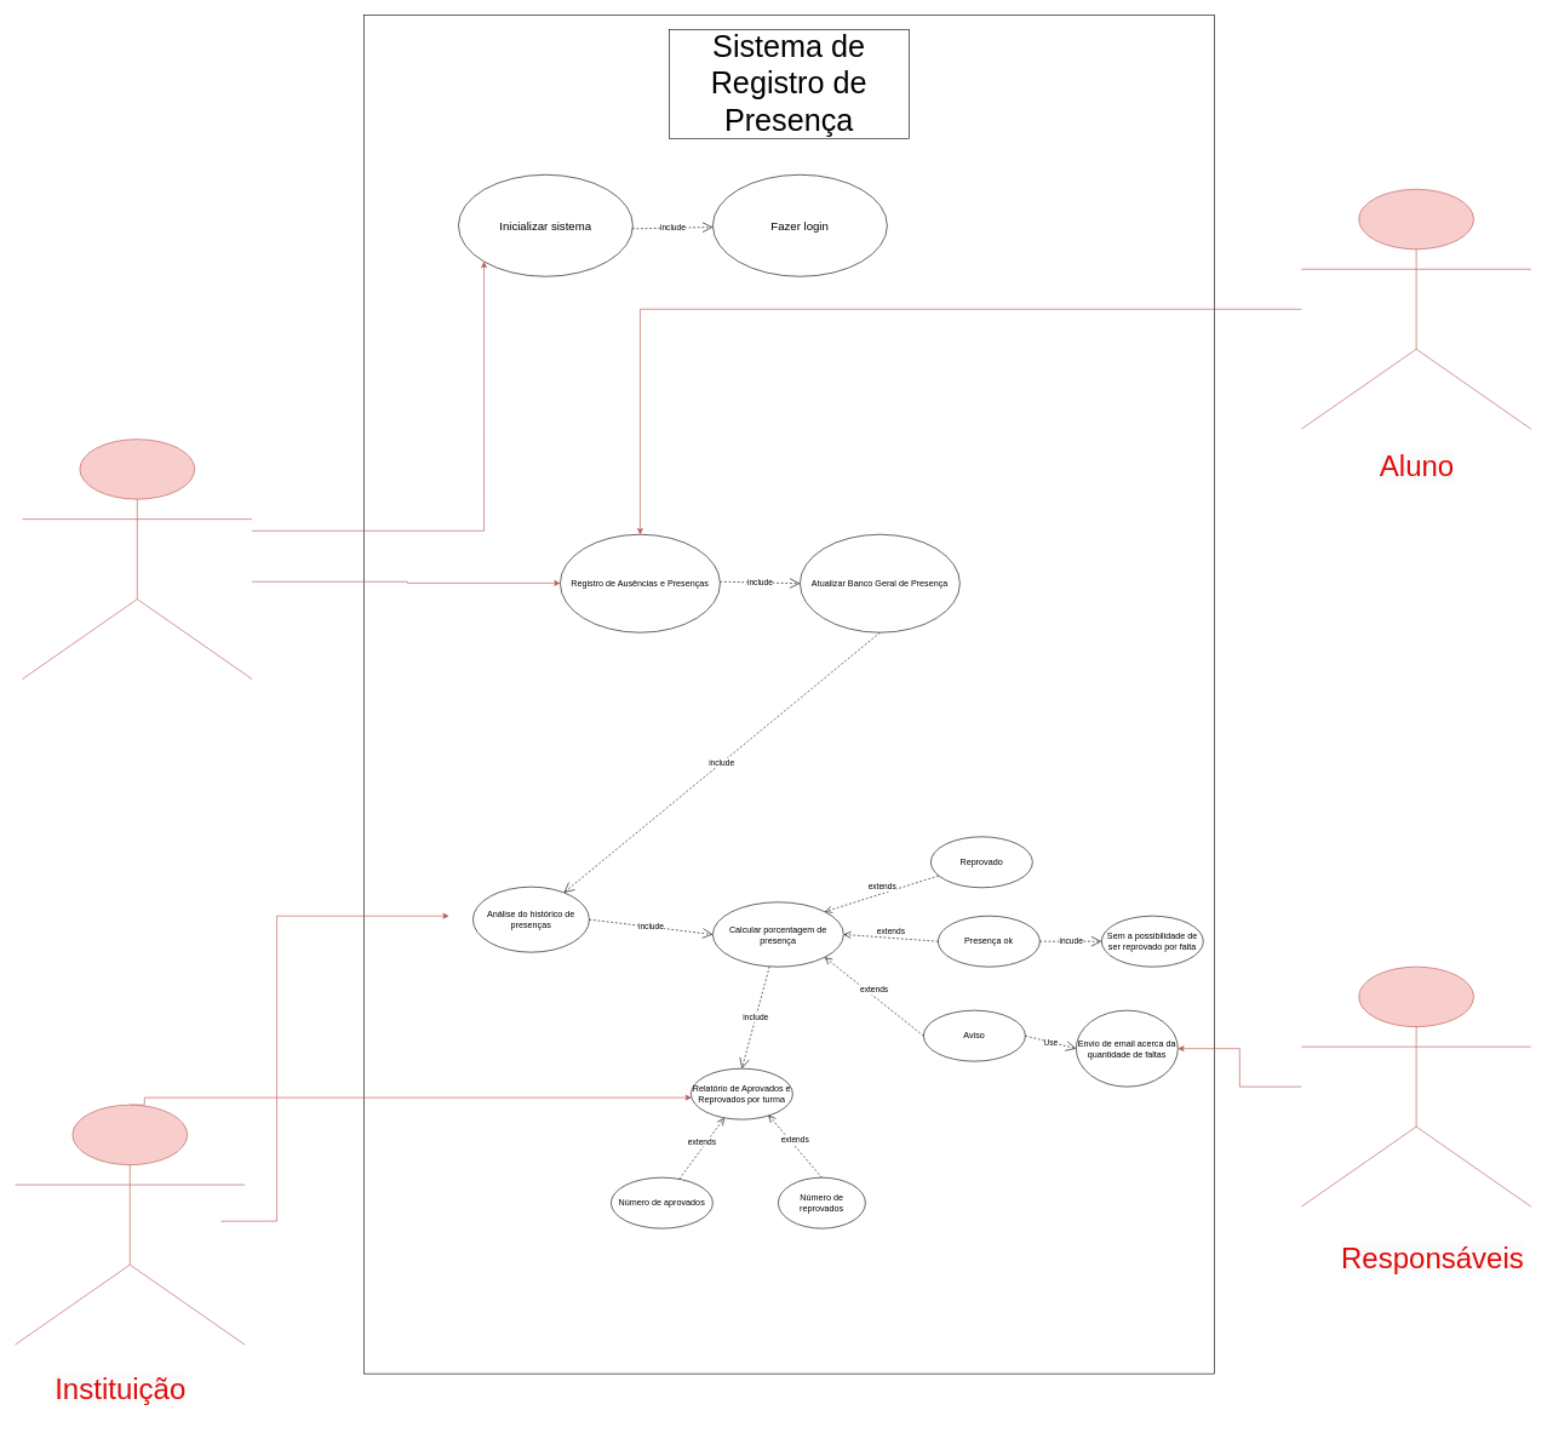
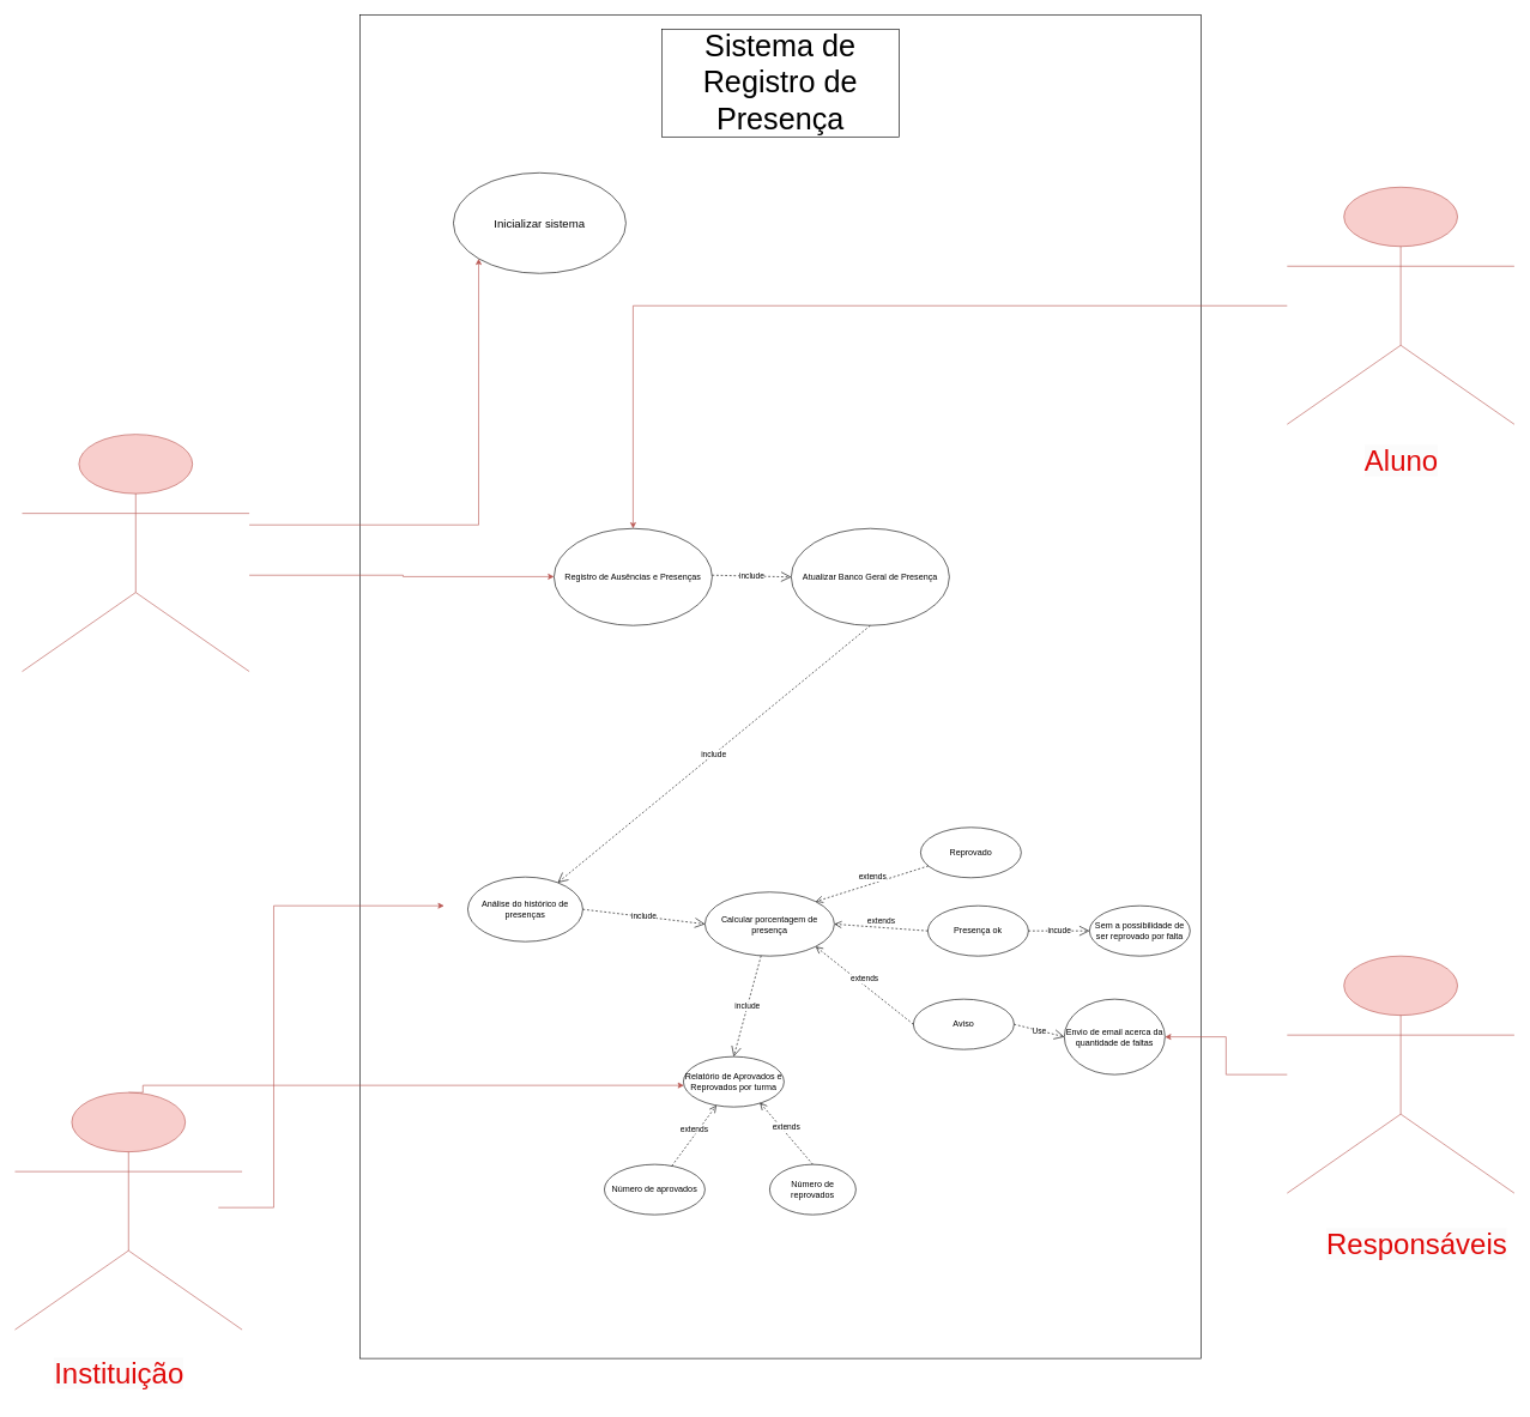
  <mxCell id="0" />
  <mxCell id="1" parent="0" />
  <mxCell id="2" value="" style="html=1;points=[[0,0,0,0,5],[0,1,0,0,-5],[1,0,0,0,5],[1,1,0,0,-5]];perimeter=orthogonalPerimeter;outlineConnect=0;targetShapes=umlLifeline;portConstraint=eastwest;newEdgeStyle={&quot;curved&quot;:0,&quot;rounded&quot;:0};" parent="1" vertex="1"><mxGeometry x="500" y="20" width="1170" height="1870" as="geometry" /></mxCell>
  <mxCell id="3" style="edgeStyle=orthogonalEdgeStyle;rounded=0;orthogonalLoop=1;jettySize=auto;html=1;entryX=0;entryY=1;entryDx=0;entryDy=0;fillColor=#f8cecc;strokeColor=#b85450;" parent="1" source="5" target="10" edge="1"><mxGeometry relative="1" as="geometry"><Array as="points"><mxPoint x="665" y="730" /></Array></mxGeometry></mxCell>
  <mxCell id="4" style="edgeStyle=orthogonalEdgeStyle;rounded=0;orthogonalLoop=1;jettySize=auto;html=1;fillColor=#f8cecc;strokeColor=#b85450;" parent="1" source="5" target="11" edge="1"><mxGeometry relative="1" as="geometry"><Array as="points"><mxPoint x="560" y="800" /><mxPoint x="560" y="802" /></Array></mxGeometry></mxCell>
  <mxCell id="5" value="&lt;div style=&quot;font-size: 40px;&quot;&gt;&lt;br&gt;&lt;/div&gt;" style="shape=umlActor;verticalLabelPosition=bottom;verticalAlign=top;html=1;fillColor=#f8cecc;strokeColor=#b85450;" parent="1" vertex="1"><mxGeometry x="30" y="604" width="316" height="330" as="geometry" /></mxCell>
  <mxCell id="6" style="edgeStyle=orthogonalEdgeStyle;rounded=0;orthogonalLoop=1;jettySize=auto;html=1;fillColor=#f8cecc;strokeColor=#b85450;" parent="1" source="7" target="11" edge="1"><mxGeometry relative="1" as="geometry" /></mxCell>
  <mxCell id="7" value="&lt;div style=&quot;font-size: 40px;&quot;&gt;&lt;br&gt;&lt;/div&gt;" style="shape=umlActor;verticalLabelPosition=bottom;verticalAlign=top;html=1;fillColor=#f8cecc;strokeColor=#b85450;" parent="1" vertex="1"><mxGeometry x="1790" y="260" width="316" height="330" as="geometry" /></mxCell>
  <mxCell id="8" style="edgeStyle=orthogonalEdgeStyle;rounded=0;orthogonalLoop=1;jettySize=auto;html=1;fillColor=#f8cecc;strokeColor=#b85450;" parent="1" source="9" target="29" edge="1"><mxGeometry relative="1" as="geometry" /></mxCell>
  <mxCell id="9" value="&lt;div style=&quot;font-size: 40px;&quot;&gt;&lt;br&gt;&lt;/div&gt;" style="shape=umlActor;verticalLabelPosition=bottom;verticalAlign=top;html=1;fillColor=#f8cecc;strokeColor=#b85450;" parent="1" vertex="1"><mxGeometry x="1790" y="1330" width="316" height="330" as="geometry" /></mxCell>
  <mxCell id="10" value="&lt;font style=&quot;font-size: 16px;&quot;&gt;Inicializar sistema&lt;/font&gt;" style="ellipse;whiteSpace=wrap;html=1;" parent="1" vertex="1"><mxGeometry x="630" y="240" width="240" height="140" as="geometry" /></mxCell>
  <mxCell id="11" value="Registro de Ausências e Presenças" style="ellipse;whiteSpace=wrap;html=1;" parent="1" vertex="1"><mxGeometry x="770" y="735" width="220" height="135" as="geometry" /></mxCell>
  <mxCell id="12" value="Atualizar Banco Geral de Presença" style="ellipse;whiteSpace=wrap;html=1;" parent="1" vertex="1"><mxGeometry x="1100" y="735" width="220" height="135" as="geometry" /></mxCell>
  <mxCell id="13" value="include" style="endArrow=open;endSize=12;dashed=1;html=1;rounded=0;entryX=0;entryY=0.5;entryDx=0;entryDy=0;" parent="1" target="12" edge="1"><mxGeometry width="160" relative="1" as="geometry"><mxPoint x="990" y="800" as="sourcePoint" /><mxPoint x="1110" y="800" as="targetPoint" /></mxGeometry></mxCell>
- <mxCell id="14" value="&lt;font style=&quot;font-size: 16px;&quot;&gt;Fazer login&lt;/font&gt;" style="ellipse;whiteSpace=wrap;html=1;" parent="1" vertex="1"><mxGeometry x="980" y="240" width="240" height="140" as="geometry" /></mxCell>
- <mxCell id="15" value="include" style="endArrow=open;endSize=12;dashed=1;html=1;rounded=0;exitX=0.996;exitY=0.531;exitDx=0;exitDy=0;exitPerimeter=0;" parent="1" source="10" target="14" edge="1"><mxGeometry width="160" relative="1" as="geometry"><mxPoint x="870" y="320" as="sourcePoint" /><mxPoint x="970" y="320" as="targetPoint" /></mxGeometry></mxCell>
  <mxCell id="16" style="edgeStyle=orthogonalEdgeStyle;rounded=0;orthogonalLoop=1;jettySize=auto;html=1;fillColor=#f8cecc;strokeColor=#b85450;exitX=0.5;exitY=0;exitDx=0;exitDy=0;exitPerimeter=0;" parent="1" target="32" edge="1" source="38"><mxGeometry relative="1" as="geometry"><mxPoint x="198" y="1480" as="sourcePoint" /><Array as="points"><mxPoint x="198" y="1520" /><mxPoint x="198" y="1510" /></Array></mxGeometry></mxCell>
  <mxCell id="17" value="Análise do histórico de presenças" style="ellipse;whiteSpace=wrap;html=1;" parent="1" vertex="1"><mxGeometry x="650" y="1220" width="160" height="90" as="geometry" /></mxCell>
  <mxCell id="18" value="include" style="endArrow=open;endSize=12;dashed=1;html=1;rounded=0;exitX=0.5;exitY=1;exitDx=0;exitDy=0;" parent="1" source="12" target="17" edge="1"><mxGeometry width="160" relative="1" as="geometry"><mxPoint x="1160" y="980" as="sourcePoint" /><mxPoint x="1320" y="980" as="targetPoint" /></mxGeometry></mxCell>
  <mxCell id="19" value="Calcular porcentagem de presença" style="ellipse;whiteSpace=wrap;html=1;" parent="1" vertex="1"><mxGeometry x="980" y="1241" width="180" height="89" as="geometry" /></mxCell>
  <mxCell id="20" value="include" style="endArrow=open;endSize=12;dashed=1;html=1;rounded=0;exitX=1;exitY=0.5;exitDx=0;exitDy=0;entryX=0;entryY=0.5;entryDx=0;entryDy=0;" parent="1" source="17" target="19" edge="1"><mxGeometry width="160" relative="1" as="geometry"><mxPoint x="840" y="1264.33" as="sourcePoint" /><mxPoint x="1000" y="1264.33" as="targetPoint" /></mxGeometry></mxCell>
  <mxCell id="21" value="Reprovado" style="ellipse;whiteSpace=wrap;html=1;" parent="1" vertex="1"><mxGeometry x="1280" y="1151" width="140" height="70" as="geometry" /></mxCell>
  <mxCell id="22" value="Aviso" style="ellipse;whiteSpace=wrap;html=1;" parent="1" vertex="1"><mxGeometry x="1270" y="1390" width="140" height="70" as="geometry" /></mxCell>
  <mxCell id="23" value="extends" style="html=1;verticalAlign=bottom;endArrow=open;dashed=1;endSize=8;curved=0;rounded=0;entryX=1;entryY=0;entryDx=0;entryDy=0;" parent="1" source="21" target="19" edge="1"><mxGeometry relative="1" as="geometry"><mxPoint x="1240" y="1210" as="sourcePoint" /><mxPoint x="1160" y="1210" as="targetPoint" /></mxGeometry></mxCell>
  <mxCell id="24" value="extends" style="html=1;verticalAlign=bottom;endArrow=open;dashed=1;endSize=8;curved=0;rounded=0;entryX=1;entryY=1;entryDx=0;entryDy=0;exitX=0;exitY=0.5;exitDx=0;exitDy=0;" parent="1" source="22" target="19" edge="1"><mxGeometry relative="1" as="geometry"><mxPoint x="1230" y="1388.89" as="sourcePoint" /><mxPoint x="1150" y="1388.89" as="targetPoint" /></mxGeometry></mxCell>
  <mxCell id="25" value="Presença ok" style="ellipse;whiteSpace=wrap;html=1;" parent="1" vertex="1"><mxGeometry x="1290" y="1260" width="140" height="70" as="geometry" /></mxCell>
  <mxCell id="26" value="extends" style="html=1;verticalAlign=bottom;endArrow=open;dashed=1;endSize=8;curved=0;rounded=0;exitX=0;exitY=0.5;exitDx=0;exitDy=0;entryX=1;entryY=0.5;entryDx=0;entryDy=0;" parent="1" source="25" target="19" edge="1"><mxGeometry relative="1" as="geometry"><mxPoint x="1270" y="1300" as="sourcePoint" /><mxPoint x="1190" y="1300" as="targetPoint" /></mxGeometry></mxCell>
  <mxCell id="27" value="Sem a possibilidade de ser reprovado por falta" style="ellipse;whiteSpace=wrap;html=1;" parent="1" vertex="1"><mxGeometry x="1515" y="1260" width="140" height="70" as="geometry" /></mxCell>
  <mxCell id="28" value="incude" style="endArrow=open;endSize=12;dashed=1;html=1;rounded=0;exitX=1;exitY=0.5;exitDx=0;exitDy=0;entryX=0;entryY=0.5;entryDx=0;entryDy=0;" parent="1" source="25" target="27" edge="1"><mxGeometry width="160" relative="1" as="geometry"><mxPoint x="1450" y="1320" as="sourcePoint" /><mxPoint x="1550" y="1320" as="targetPoint" /></mxGeometry></mxCell>
  <mxCell id="29" value="Envio de email acerca da quantidade de faltas" style="ellipse;whiteSpace=wrap;html=1;" parent="1" vertex="1"><mxGeometry x="1480" y="1390" width="140" height="105" as="geometry" /></mxCell>
  <mxCell id="30" value="Use" style="endArrow=open;endSize=12;dashed=1;html=1;rounded=0;exitX=1;exitY=0.5;exitDx=0;exitDy=0;entryX=0;entryY=0.5;entryDx=0;entryDy=0;" parent="1" source="22" target="29" edge="1"><mxGeometry width="160" relative="1" as="geometry"><mxPoint x="1410" y="1460" as="sourcePoint" /><mxPoint x="1490" y="1460" as="targetPoint" /></mxGeometry></mxCell>
  <mxCell id="31" value="include" style="endArrow=open;endSize=12;dashed=1;html=1;rounded=0;entryX=0.5;entryY=0;entryDx=0;entryDy=0;" parent="1" source="19" target="32" edge="1"><mxGeometry width="160" relative="1" as="geometry"><mxPoint x="980" y="1440" as="sourcePoint" /><mxPoint x="1020" y="1460" as="targetPoint" /></mxGeometry></mxCell>
  <mxCell id="32" value="Relatório de Aprovados e Reprovados por turma" style="ellipse;whiteSpace=wrap;html=1;" parent="1" vertex="1"><mxGeometry x="950" y="1470" width="140" height="70" as="geometry" /></mxCell>
  <mxCell id="33" value="Número de aprovados" style="ellipse;whiteSpace=wrap;html=1;" parent="1" vertex="1"><mxGeometry x="840" y="1620" width="140" height="70" as="geometry" /></mxCell>
  <mxCell id="34" value="Número de reprovados" style="ellipse;whiteSpace=wrap;html=1;" parent="1" vertex="1"><mxGeometry x="1070" y="1620" width="120" height="70" as="geometry" /></mxCell>
  <mxCell id="35" value="extends" style="html=1;verticalAlign=bottom;endArrow=open;dashed=1;endSize=8;curved=0;rounded=0;" parent="1" source="33" target="32" edge="1"><mxGeometry relative="1" as="geometry"><mxPoint x="920" y="1570" as="sourcePoint" /><mxPoint x="840" y="1570" as="targetPoint" /></mxGeometry></mxCell>
  <mxCell id="36" value="extends" style="html=1;verticalAlign=bottom;endArrow=open;dashed=1;endSize=8;curved=0;rounded=0;exitX=0.5;exitY=0;exitDx=0;exitDy=0;entryX=0.761;entryY=0.915;entryDx=0;entryDy=0;entryPerimeter=0;" parent="1" source="34" target="32" edge="1"><mxGeometry relative="1" as="geometry"><mxPoint x="1170" y="1560" as="sourcePoint" /><mxPoint x="1090" y="1560" as="targetPoint" /></mxGeometry></mxCell>
  <mxCell id="37" style="edgeStyle=orthogonalEdgeStyle;rounded=0;orthogonalLoop=1;jettySize=auto;html=1;entryX=0;entryY=0.5;entryDx=0;entryDy=0;fillColor=#f8cecc;strokeColor=#b85450;" edge="1" parent="1"><mxGeometry relative="1" as="geometry"><mxPoint x="303" y="1680.048" as="sourcePoint" /><mxPoint x="617" y="1260" as="targetPoint" /><Array as="points"><mxPoint x="380" y="1680" /><mxPoint x="380" y="1260" /></Array></mxGeometry></mxCell>
  <mxCell id="38" value="&lt;div style=&quot;font-size: 40px;&quot;&gt;&lt;br&gt;&lt;/div&gt;" style="shape=umlActor;verticalLabelPosition=bottom;verticalAlign=top;html=1;fillColor=#f8cecc;strokeColor=#b85450;" vertex="1" parent="1"><mxGeometry x="20" y="1520" width="316" height="330" as="geometry" /></mxCell>
  <mxCell id="39" value="&lt;span style=&quot;color: rgb(224, 11, 11); font-family: Helvetica; font-size: 40px; font-style: normal; font-variant-ligatures: normal; font-variant-caps: normal; font-weight: 400; letter-spacing: normal; orphans: 2; text-align: center; text-indent: 0px; text-transform: none; widows: 2; word-spacing: 0px; -webkit-text-stroke-width: 0px; white-space: nowrap; background-color: rgb(251, 251, 251); text-decoration-thickness: initial; text-decoration-style: initial; text-decoration-color: initial; display: inline !important; float: none;&quot;&gt;Aluno&lt;/span&gt;" style="text;whiteSpace=wrap;html=1;" vertex="1" parent="1"><mxGeometry x="1896" y="610" width="210" height="70" as="geometry" /></mxCell>
  <mxCell id="40" value="&lt;span style=&quot;color: rgb(224, 11, 11); font-family: Helvetica; font-size: 40px; font-style: normal; font-variant-ligatures: normal; font-variant-caps: normal; font-weight: 400; letter-spacing: normal; orphans: 2; text-align: center; text-indent: 0px; text-transform: none; widows: 2; word-spacing: 0px; -webkit-text-stroke-width: 0px; white-space: nowrap; background-color: rgb(251, 251, 251); text-decoration-thickness: initial; text-decoration-style: initial; text-decoration-color: initial; display: inline !important; float: none;&quot;&gt;Responsáveis&lt;/span&gt;" style="text;whiteSpace=wrap;html=1;" vertex="1" parent="1"><mxGeometry x="1843" y="1700" width="210" height="70" as="geometry" /></mxCell>
  <mxCell id="41" value="&lt;font style=&quot;font-size: 42px;&quot;&gt;Sistema de Registro de Presença&lt;/font&gt;" style="rounded=0;whiteSpace=wrap;html=1;" vertex="1" parent="1"><mxGeometry x="920" y="40" width="330" height="150" as="geometry" /></mxCell>
  <mxCell id="42" value="&lt;span style=&quot;color: rgb(224, 11, 11); font-family: Helvetica; font-size: 40px; font-style: normal; font-variant-ligatures: normal; font-variant-caps: normal; font-weight: 400; letter-spacing: normal; orphans: 2; text-align: center; text-indent: 0px; text-transform: none; widows: 2; word-spacing: 0px; -webkit-text-stroke-width: 0px; white-space: nowrap; background-color: rgb(251, 251, 251); text-decoration-thickness: initial; text-decoration-style: initial; text-decoration-color: initial; display: inline !important; float: none;&quot;&gt;Instituição&lt;/span&gt;" style="text;whiteSpace=wrap;html=1;" vertex="1" parent="1"><mxGeometry x="73" y="1880" width="210" height="70" as="geometry" /></mxCell>
